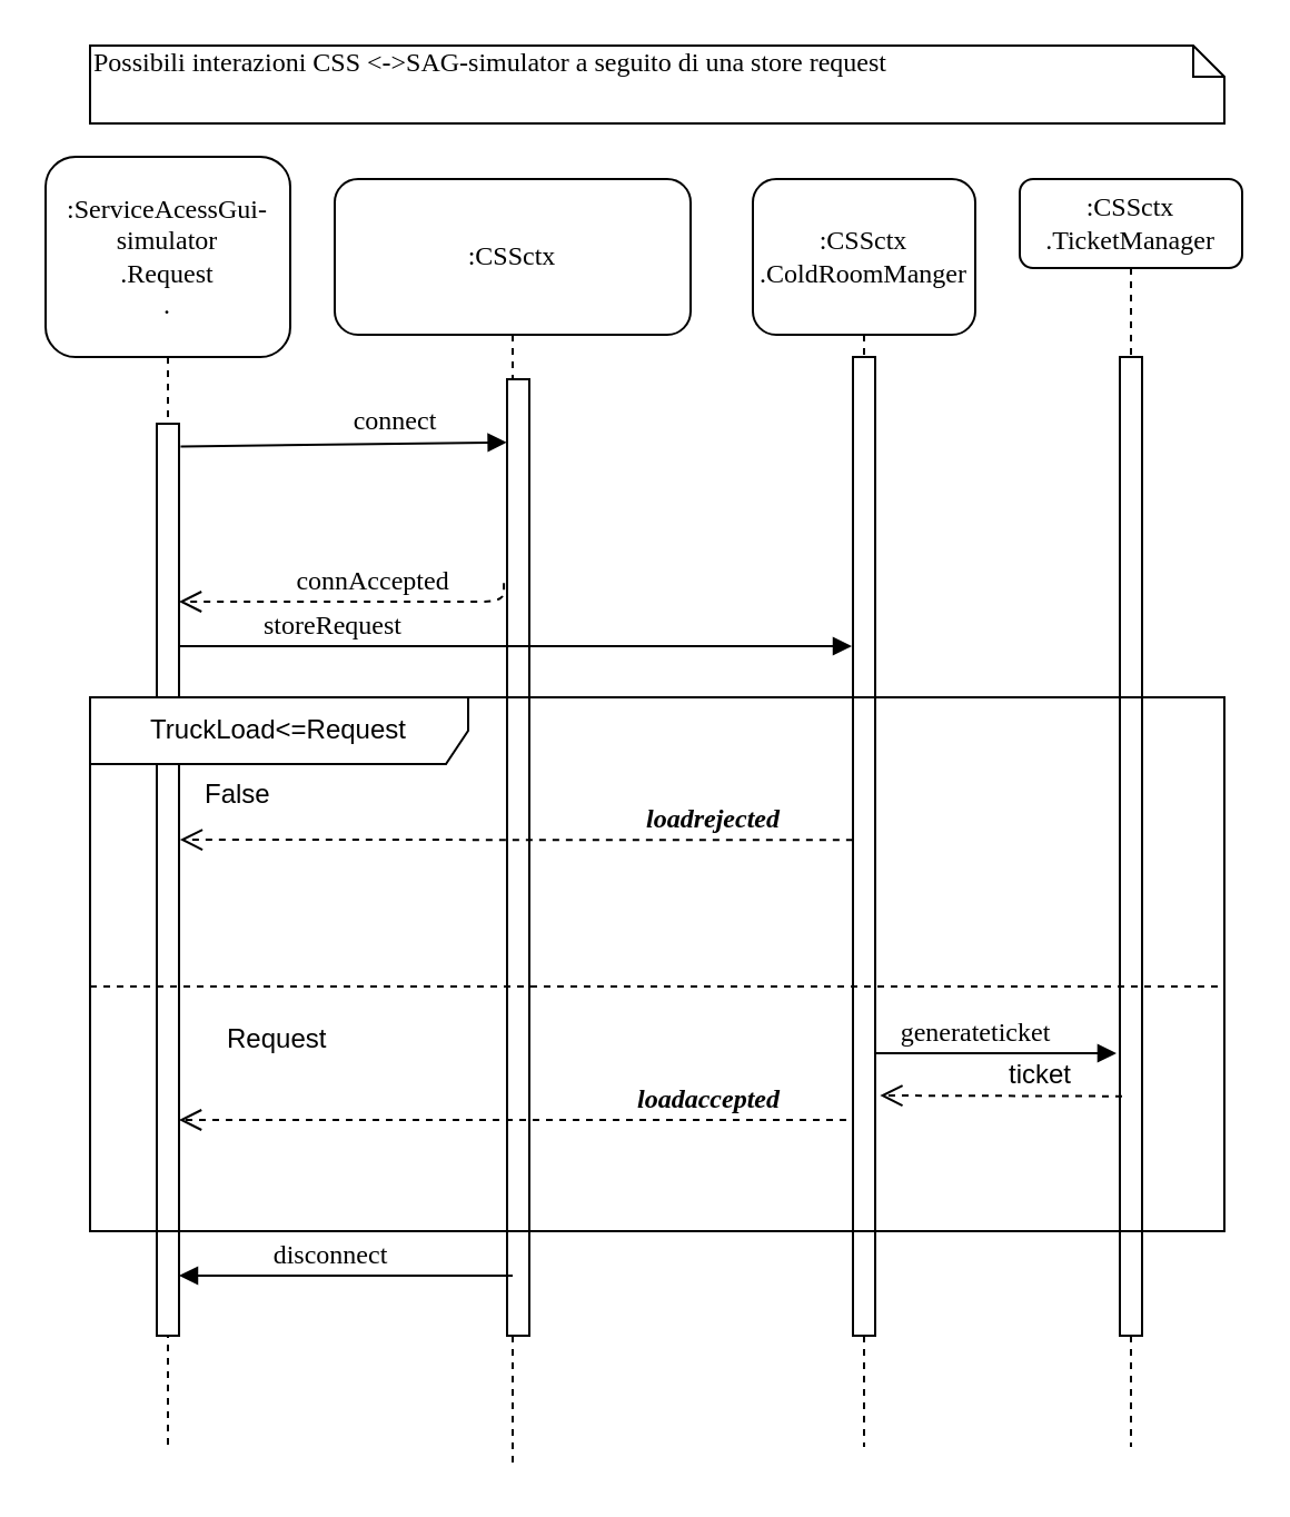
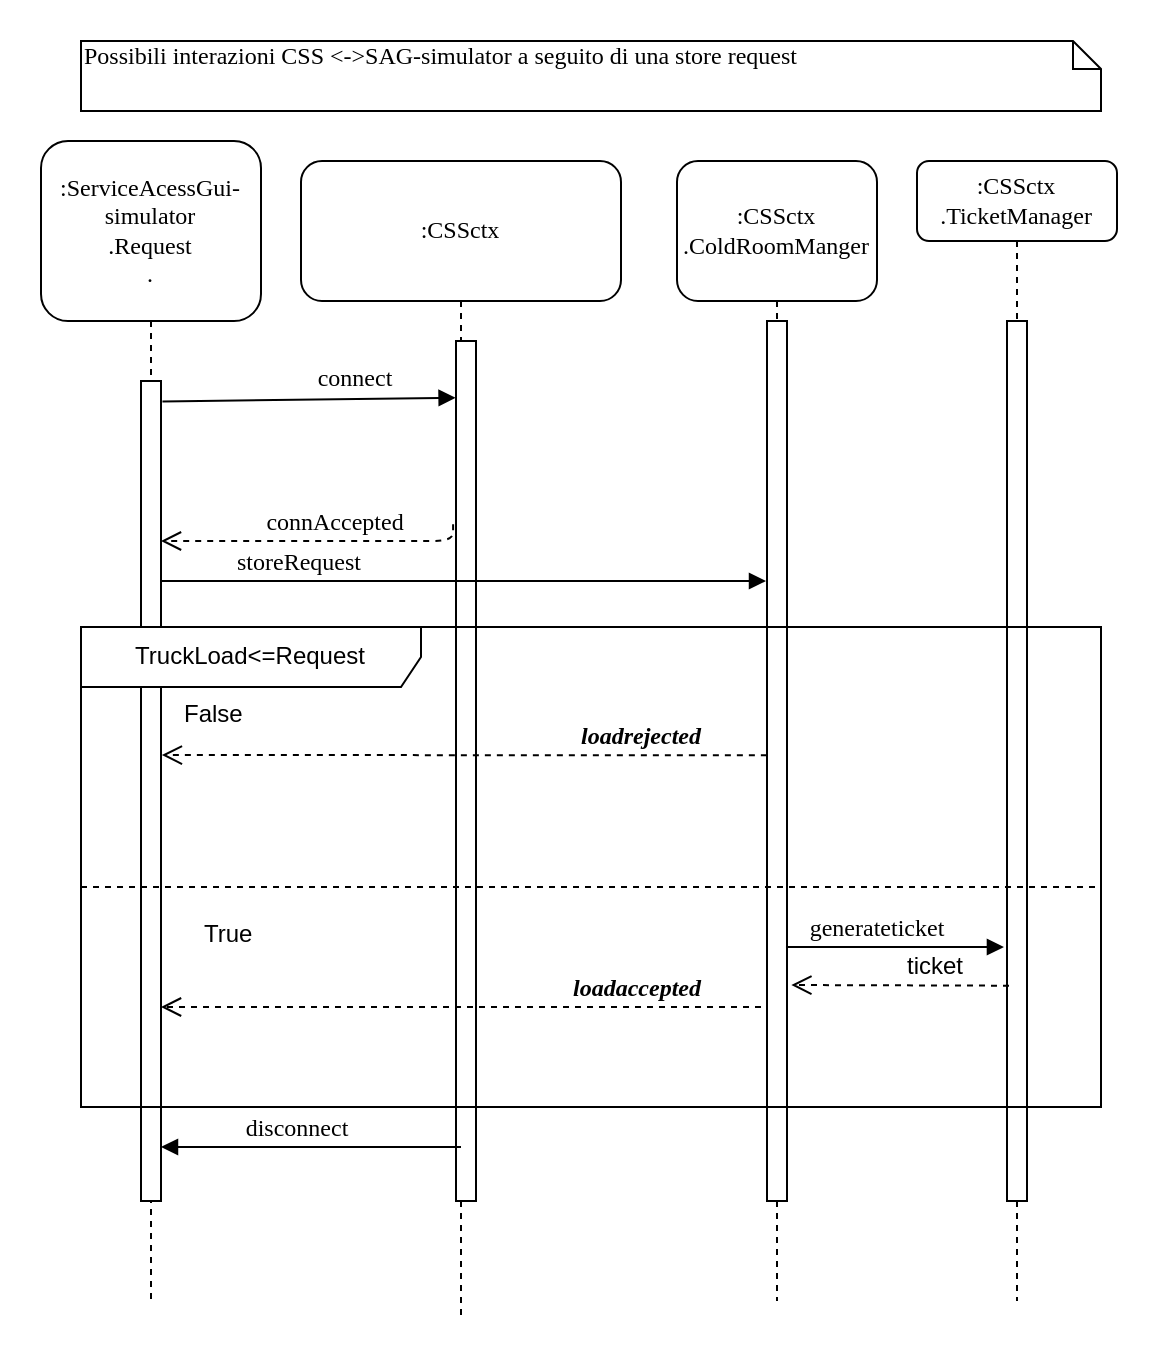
  <mxCell id="0" />
  <mxCell id="1" parent="0" />
  <mxCell id="2" value=":ServiceAcessGui-simulator&lt;br&gt;.Request&lt;br&gt;." style="shape=umlLifeline;perimeter=lifelinePerimeter;whiteSpace=wrap;html=1;container=1;collapsible=0;recursiveResize=0;outlineConnect=0;rounded=1;shadow=0;comic=0;labelBackgroundColor=none;strokeWidth=1;fontFamily=Verdana;fontSize=12;align=center;size=90;" parent="1" vertex="1"><mxGeometry x="20" y="70" width="110" height="580" as="geometry" /></mxCell>
  <mxCell id="3" value="" style="html=1;points=[];perimeter=orthogonalPerimeter;rounded=0;shadow=0;comic=0;labelBackgroundColor=none;strokeWidth=1;fontFamily=Verdana;fontSize=12;align=center;" parent="2" vertex="1"><mxGeometry x="50" y="120" width="10" height="410" as="geometry" /></mxCell>
  <mxCell id="4" value="Possibili interazioni CSS &amp;lt;-&amp;gt;SAG-simulator a seguito di una store request" style="shape=note;whiteSpace=wrap;html=1;size=14;verticalAlign=top;align=left;spacingTop=-6;rounded=0;shadow=0;comic=0;labelBackgroundColor=none;strokeWidth=1;fontFamily=Verdana;fontSize=12" parent="1" vertex="1"><mxGeometry x="40" y="20" width="510" height="35" as="geometry" /></mxCell>
  <mxCell id="5" value=":CSSctx&lt;br&gt;.TicketManager" style="shape=umlLifeline;perimeter=lifelinePerimeter;whiteSpace=wrap;html=1;container=1;collapsible=0;recursiveResize=0;outlineConnect=0;rounded=1;shadow=0;comic=0;labelBackgroundColor=none;strokeWidth=1;fontFamily=Verdana;fontSize=12;align=center;" parent="1" vertex="1"><mxGeometry x="458" y="80" width="100" height="570" as="geometry" /></mxCell>
  <mxCell id="6" value="" style="html=1;points=[];perimeter=orthogonalPerimeter;rounded=0;shadow=0;comic=0;labelBackgroundColor=none;strokeWidth=1;fontFamily=Verdana;fontSize=12;align=center;" parent="5" vertex="1"><mxGeometry x="45" y="80" width="10" height="440" as="geometry" /></mxCell>
  <mxCell id="7" value=":CSSctx" style="shape=umlLifeline;perimeter=lifelinePerimeter;whiteSpace=wrap;html=1;container=1;collapsible=0;recursiveResize=0;outlineConnect=0;rounded=1;shadow=0;comic=0;labelBackgroundColor=none;strokeWidth=1;fontFamily=Verdana;fontSize=12;align=center;size=70;points=[];" parent="1" vertex="1"><mxGeometry x="150" y="80" width="160" height="580" as="geometry" /></mxCell>
  <mxCell id="8" value="" style="html=1;points=[];perimeter=orthogonalPerimeter;rounded=0;shadow=0;comic=0;labelBackgroundColor=none;strokeWidth=1;fontFamily=Verdana;fontSize=12;align=center;" parent="7" vertex="1"><mxGeometry x="77.5" y="90" width="10" height="430" as="geometry" /></mxCell>
  <mxCell id="9" value="connAccepted" style="html=1;verticalAlign=bottom;endArrow=open;dashed=1;endSize=8;labelBackgroundColor=none;fontFamily=Verdana;fontSize=12;edgeStyle=elbowEdgeStyle;elbow=vertical;exitX=-0.145;exitY=0.213;exitDx=0;exitDy=0;exitPerimeter=0;" parent="7" edge="1" source="8"><mxGeometry x="-0.134" relative="1" as="geometry"><mxPoint x="-70.003" y="190" as="targetPoint" /><Array as="points"><mxPoint x="-43.67" y="190" /><mxPoint x="-38.67" y="200" /></Array><mxPoint x="70" y="190" as="sourcePoint" /><mxPoint as="offset" /></mxGeometry></mxCell>
  <mxCell id="10" value="storeRequest" style="html=1;verticalAlign=bottom;endArrow=block;labelBackgroundColor=none;fontFamily=Verdana;fontSize=12;" parent="7" edge="1"><mxGeometry x="-0.545" relative="1" as="geometry"><mxPoint x="-70" y="210" as="sourcePoint" /><mxPoint x="232.5" y="210" as="targetPoint" /><Array as="points" /><mxPoint as="offset" /></mxGeometry></mxCell>
  <mxCell id="11" value=":CSSctx&lt;br&gt;.ColdRoomManger" style="shape=umlLifeline;perimeter=lifelinePerimeter;whiteSpace=wrap;html=1;container=1;collapsible=0;recursiveResize=0;outlineConnect=0;rounded=1;shadow=0;comic=0;labelBackgroundColor=none;strokeWidth=1;fontFamily=Verdana;fontSize=12;align=center;size=70;" parent="1" vertex="1"><mxGeometry x="338" y="80" width="100" height="570" as="geometry" /></mxCell>
  <mxCell id="12" value="" style="html=1;points=[];perimeter=orthogonalPerimeter;rounded=0;shadow=0;comic=0;labelBackgroundColor=none;strokeWidth=1;fontFamily=Verdana;fontSize=12;align=center;" parent="11" vertex="1"><mxGeometry x="45" y="80" width="10" height="440" as="geometry" /></mxCell>
  <mxCell id="13" value="TruckLoad&amp;lt;=Request" style="shape=umlFrame;whiteSpace=wrap;html=1;pointerEvents=0;recursiveResize=0;container=1;collapsible=0;width=170;" parent="1" vertex="1"><mxGeometry x="40" y="313" width="510" height="240" as="geometry" /></mxCell>
  <mxCell id="14" value="False" style="text;html=1;" parent="13" vertex="1"><mxGeometry width="100" height="20" relative="1" as="geometry"><mxPoint x="50" y="30" as="offset" /></mxGeometry></mxCell>
  <mxCell id="15" value="" style="line;strokeWidth=1;dashed=1;labelPosition=center;verticalLabelPosition=bottom;align=left;verticalAlign=top;spacingLeft=20;spacingTop=15;html=1;whiteSpace=wrap;" parent="13" vertex="1"><mxGeometry y="125" width="510" height="10" as="geometry" /></mxCell>
  <mxCell id="16" value="&lt;br&gt;&lt;i&gt;&lt;b&gt;loadaccepted&lt;/b&gt;&lt;/i&gt;" style="html=1;verticalAlign=bottom;endArrow=open;dashed=1;endSize=8;labelBackgroundColor=none;fontFamily=Verdana;fontSize=12;edgeStyle=elbowEdgeStyle;elbow=horizontal;" parent="13" edge="1"><mxGeometry x="-0.584" relative="1" as="geometry"><mxPoint x="40" y="190" as="targetPoint" /><Array as="points" /><mxPoint x="340" y="190" as="sourcePoint" /><mxPoint as="offset" /></mxGeometry></mxCell>
  <mxCell id="17" value="disconnect" style="html=1;verticalAlign=bottom;endArrow=block;labelBackgroundColor=none;fontFamily=Verdana;fontSize=12;" parent="1" edge="1"><mxGeometry x="0.087" relative="1" as="geometry"><mxPoint x="230" y="573" as="sourcePoint" /><mxPoint x="80" y="573" as="targetPoint" /><Array as="points" /><mxPoint as="offset" /></mxGeometry></mxCell>
  <mxCell id="18" value="&lt;i&gt;&lt;b&gt;loadrejected&lt;/b&gt;&lt;/i&gt;" style="html=1;verticalAlign=bottom;endArrow=open;dashed=1;endSize=8;labelBackgroundColor=none;fontFamily=Verdana;fontSize=12;edgeStyle=elbowEdgeStyle;elbow=vertical;entryX=1.042;entryY=0.531;entryDx=0;entryDy=0;entryPerimeter=0;exitX=-0.007;exitY=0.587;exitDx=0;exitDy=0;exitPerimeter=0;" parent="1" edge="1"><mxGeometry x="-0.584" relative="1" as="geometry"><mxPoint x="80.42" y="376.64" as="targetPoint" /><Array as="points"><mxPoint x="335.5" y="377" /><mxPoint x="166.5" y="407" /></Array><mxPoint x="382.93" y="377.15" as="sourcePoint" /><mxPoint as="offset" /></mxGeometry></mxCell>
  <mxCell id="19" value="generateticket" style="html=1;verticalAlign=bottom;endArrow=block;labelBackgroundColor=none;fontFamily=Verdana;fontSize=12;entryX=-0.153;entryY=0.8;entryDx=0;entryDy=0;entryPerimeter=0;exitX=0.949;exitY=0.8;exitDx=0;exitDy=0;exitPerimeter=0;" parent="1" edge="1"><mxGeometry x="-0.161" relative="1" as="geometry"><mxPoint x="392.49" y="473" as="sourcePoint" /><mxPoint x="501.47" y="473" as="targetPoint" /><Array as="points"><mxPoint x="485.5" y="473" /></Array><mxPoint as="offset" /></mxGeometry></mxCell>
  <mxCell id="20" value="" style="html=1;verticalAlign=bottom;endArrow=open;dashed=1;endSize=8;labelBackgroundColor=none;fontFamily=Verdana;fontSize=12;edgeStyle=elbowEdgeStyle;elbow=vertical;exitX=0.1;exitY=0.843;exitDx=0;exitDy=0;exitPerimeter=0;entryX=1.217;entryY=0.843;entryDx=0;entryDy=0;entryPerimeter=0;" parent="1" edge="1"><mxGeometry x="-0.279" y="-1" relative="1" as="geometry"><mxPoint x="395.17" y="492.35" as="targetPoint" /><Array as="points" /><mxPoint x="504" y="492.35" as="sourcePoint" /><mxPoint as="offset" /></mxGeometry></mxCell>
  <mxCell id="21" value="&lt;font style=&quot;font-size: 12px;&quot;&gt;ticket&lt;/font&gt;" style="edgeLabel;html=1;align=center;verticalAlign=middle;resizable=0;points=[];" parent="20" connectable="0" vertex="1"><mxGeometry x="0.451" relative="1" as="geometry"><mxPoint x="41" y="-10" as="offset" /></mxGeometry></mxCell>
- <mxCell id="22" value="Request" style="text;html=1;" vertex="1" parent="1"><mxGeometry x="100" y="453" width="100" height="20" as="geometry" /></mxCell>
+ <mxCell id="22" value="True" style="text;html=1;" vertex="1" parent="1"><mxGeometry x="100" y="453" width="100" height="20" as="geometry" /></mxCell>
  <mxCell id="23" value="connect" style="html=1;verticalAlign=bottom;endArrow=block;labelBackgroundColor=none;fontFamily=Verdana;fontSize=12;exitX=1.073;exitY=0.025;exitDx=0;exitDy=0;exitPerimeter=0;entryX=-0.021;entryY=0.066;entryDx=0;entryDy=0;entryPerimeter=0;" parent="1" edge="1" target="8" source="3"><mxGeometry x="0.312" y="1" relative="1" as="geometry"><mxPoint x="-45" y="200.8" as="sourcePoint" /><mxPoint x="230" y="200" as="targetPoint" /><Array as="points" /><mxPoint as="offset" /></mxGeometry></mxCell>
